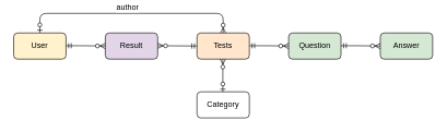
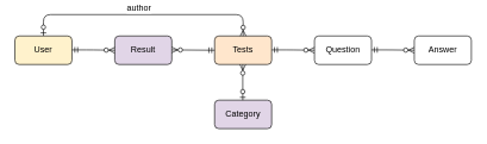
  <mxCell id="0" />
  <mxCell id="1" parent="0" />
  <mxCell id="2" value="Tests" style="rounded=1;whiteSpace=wrap;html=1;fillColor=#ffe6cc;" vertex="1" parent="1"><mxGeometry x="300" y="50" width="80" height="40" as="geometry" /></mxCell>
- <mxCell id="3" value="Question" style="rounded=1;whiteSpace=wrap;html=1;fillColor=#d5e8d4;" vertex="1" parent="1"><mxGeometry x="440" y="50" width="80" height="40" as="geometry" /></mxCell>
- <mxCell id="4" value="Answer" style="rounded=1;whiteSpace=wrap;html=1;fillColor=#d5e8d4;" vertex="1" parent="1"><mxGeometry x="580" y="50" width="80" height="40" as="geometry" /></mxCell>
+ <mxCell id="3" value="Question" style="rounded=1;whiteSpace=wrap;html=1;" vertex="1" parent="1"><mxGeometry x="440" y="50" width="80" height="40" as="geometry" /></mxCell>
+ <mxCell id="4" value="Answer" style="rounded=1;whiteSpace=wrap;html=1;" vertex="1" parent="1"><mxGeometry x="580" y="50" width="80" height="40" as="geometry" /></mxCell>
  <mxCell id="5" value="Result" style="rounded=1;whiteSpace=wrap;html=1;fillColor=#e1d5e7;" vertex="1" parent="1"><mxGeometry x="160" y="50" width="80" height="40" as="geometry" /></mxCell>
  <mxCell id="6" value="User" style="rounded=1;whiteSpace=wrap;html=1;fillColor=#fff2cc;" vertex="1" parent="1"><mxGeometry x="20" y="50" width="80" height="40" as="geometry" /></mxCell>
- <mxCell id="7" value="&lt;span&gt;Category&lt;/span&gt;" style="rounded=1;whiteSpace=wrap;html=1;" vertex="1" parent="1"><mxGeometry x="300" y="140" width="80" height="40" as="geometry" /></mxCell>
+ <mxCell id="7" value="&lt;span&gt;Category&lt;/span&gt;" style="rounded=1;whiteSpace=wrap;html=1;fillColor=#e1d5e7;" vertex="1" parent="1"><mxGeometry x="300" y="140" width="80" height="40" as="geometry" /></mxCell>
  <mxCell id="8" value="" style="edgeStyle=entityRelationEdgeStyle;fontSize=12;html=1;endArrow=ERzeroToMany;startArrow=ERmandOne;strokeColor=#000000;exitX=1;exitY=0.5;" edge="1" parent="1"><mxGeometry width="100" height="100" relative="1" as="geometry"><mxPoint x="520" y="69.5" as="sourcePoint" /><mxPoint x="580" y="70" as="targetPoint" /></mxGeometry></mxCell>
  <mxCell id="9" value="" style="edgeStyle=entityRelationEdgeStyle;fontSize=12;html=1;endArrow=ERzeroToMany;startArrow=ERmandOne;strokeColor=#000000;entryX=0;entryY=0.5;exitX=1;exitY=0.5;entryDx=0;entryDy=0;" edge="1" parent="1" target="3"><mxGeometry width="100" height="100" relative="1" as="geometry"><mxPoint x="380" y="69.5" as="sourcePoint" /><mxPoint x="520" y="69.5" as="targetPoint" /></mxGeometry></mxCell>
  <mxCell id="10" value="" style="fontSize=12;html=1;endArrow=ERzeroToMany;startArrow=ERmandOne;strokeColor=#000000;" edge="1" parent="1"><mxGeometry width="100" height="100" relative="1" as="geometry"><mxPoint x="300" y="70" as="sourcePoint" /><mxPoint x="240" y="69.5" as="targetPoint" /></mxGeometry></mxCell>
  <mxCell id="11" value="" style="fontSize=12;html=1;endArrow=ERzeroToMany;startArrow=ERzeroToOne;strokeColor=#000000;" edge="1" parent="1"><mxGeometry width="100" height="100" relative="1" as="geometry"><mxPoint x="339.5" y="140" as="sourcePoint" /><mxPoint x="339.5" y="90" as="targetPoint" /></mxGeometry></mxCell>
  <mxCell id="12" value="" style="edgeStyle=orthogonalEdgeStyle;fontSize=12;html=1;endArrow=ERzeroToMany;startArrow=ERzeroToOne;strokeColor=#000000;exitX=0.607;exitY=0.994;exitPerimeter=0;" edge="1" parent="1"><mxGeometry width="100" height="100" relative="1" as="geometry"><mxPoint x="60.04" y="49.64" as="sourcePoint" /><mxPoint x="340" y="50" as="targetPoint" /><Array as="points"><mxPoint x="60" y="20" /><mxPoint x="340" y="20" /><mxPoint x="340" y="50" /></Array></mxGeometry></mxCell>
  <mxCell id="13" value="author" style="text;html=1;resizable=0;points=[];align=center;verticalAlign=middle;labelBackgroundColor=#ffffff;" vertex="1" connectable="0" parent="12"><mxGeometry x="-0.163" y="-2" relative="1" as="geometry"><mxPoint x="21.64" y="-12" as="offset" /></mxGeometry></mxCell>
  <mxCell id="14" value="" style="edgeStyle=entityRelationEdgeStyle;fontSize=12;html=1;endArrow=ERzeroToMany;startArrow=ERmandOne;strokeColor=#000000;entryX=0;entryY=0.5;exitX=1;exitY=0.5;entryDx=0;entryDy=0;" edge="1" parent="1"><mxGeometry width="100" height="100" relative="1" as="geometry"><mxPoint x="100" y="69.5" as="sourcePoint" /><mxPoint x="160" y="70" as="targetPoint" /></mxGeometry></mxCell>
